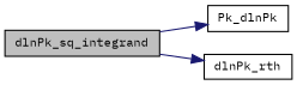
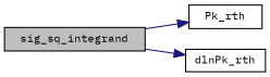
  digraph {
    fontname="IBM Plex Mono"
    rankdir=LR
    node [color=black fillcolor=white fontname="IBM Plex Mono" fontsize=10 shape=record style=filled]
    edge [color=midnightblue fontname="IBM Plex Mono" fontsize=10 labelfontname=Helvetica labelfontsize=10 style=solid]
-   n1 [fillcolor=grey75 fontcolor=black height=0.2 label=dlnPk_sq_integrand width=0.4]
-   n2 [height=0.2 label=Pk_dlnPk width=0.4]
+   n1 [fillcolor=grey75 fontcolor=black height=0.2 label=sig_sq_integrand width=0.4]
+   n2 [height=0.2 label=Pk_rth width=0.4]
    n3 [height=0.2 label=dlnPk_rth width=0.4]
    n1 -> n2
    n1 -> n3
  }
